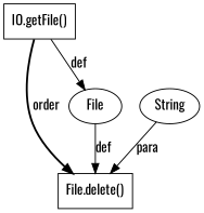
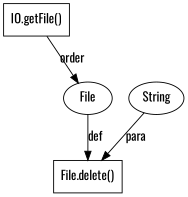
  digraph {
    fontname=Oswald
    node [fontname=Oswald shape=box]
    edge [fontname=Oswald style=solid]
    n1 [label="File.delete()"]
    n2 [label=File shape=ellipse]
    n3 [label="IO.getFile()"]
    n4 [label=String shape=ellipse]
    n2 -> n1 [label=def]
-   n3 -> n1 [label=order style=bold]
-   n3 -> n2 [label=def]
+   n3 -> n2 [label=order]
    n4 -> n1 [label=para]
  }
